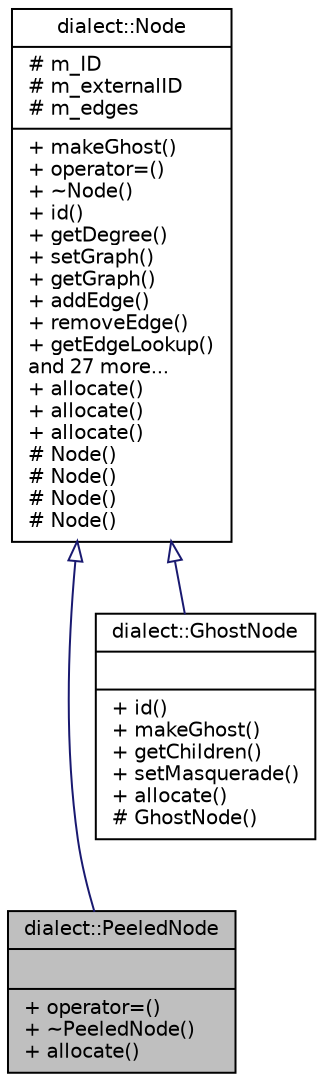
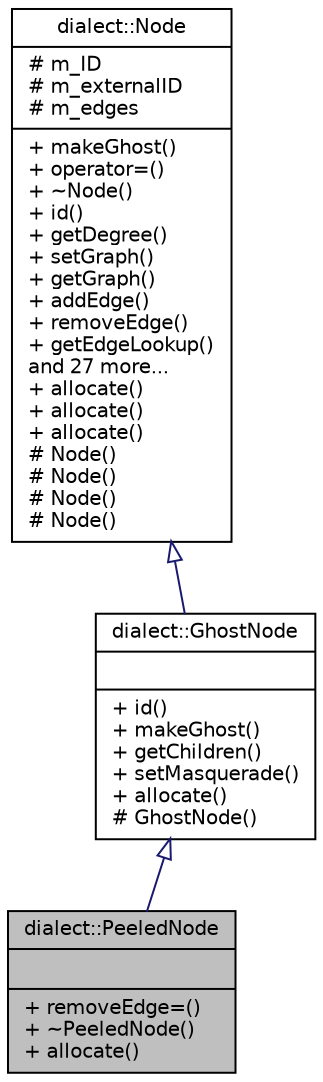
  digraph {
    node [color=black fillcolor=white fontname=Helvetica fontsize=10 shape=record style=filled]
    edge [arrowtail=onormal color=midnightblue dir=back fontname=Helvetica fontsize=10 labelfontname=Helvetica labelfontsize=10 style=solid]
-   n1 [fillcolor=grey75 fontcolor=black height=0.2 label="{dialect::PeeledNode\n||+ operator=()\l+ ~PeeledNode()\l+ allocate()\l}" width=0.4]
+   n1 [fillcolor=grey75 fontcolor=black height=0.2 label="{dialect::PeeledNode\n||+ removeEdge=()\l+ ~PeeledNode()\l+ allocate()\l}" width=0.4]
    n2 [height=0.2 label="{dialect::GhostNode\n||+ id()\l+ makeGhost()\l+ getChildren()\l+ setMasquerade()\l+ allocate()\l# GhostNode()\l}" width=0.4]
    n3 [height=0.2 label="{dialect::Node\n|# m_ID\l# m_externalID\l# m_edges\l|+ makeGhost()\l+ operator=()\l+ ~Node()\l+ id()\l+ getDegree()\l+ setGraph()\l+ getGraph()\l+ addEdge()\l+ removeEdge()\l+ getEdgeLookup()\land 27 more...\l+ allocate()\l+ allocate()\l+ allocate()\l# Node()\l# Node()\l# Node()\l# Node()\l}" width=0.4]
-   n3 -> n1
+   n2 -> n1
    n3 -> n2
  }
